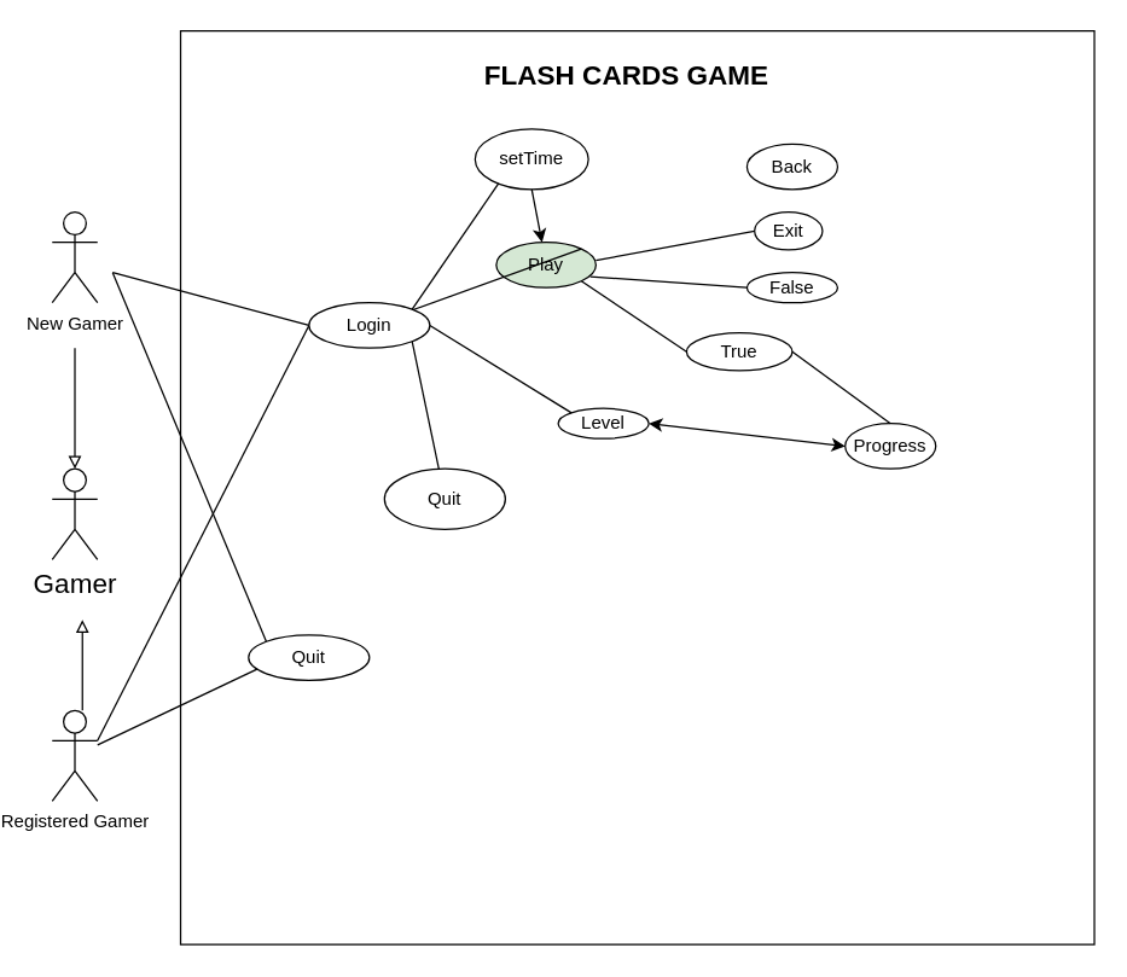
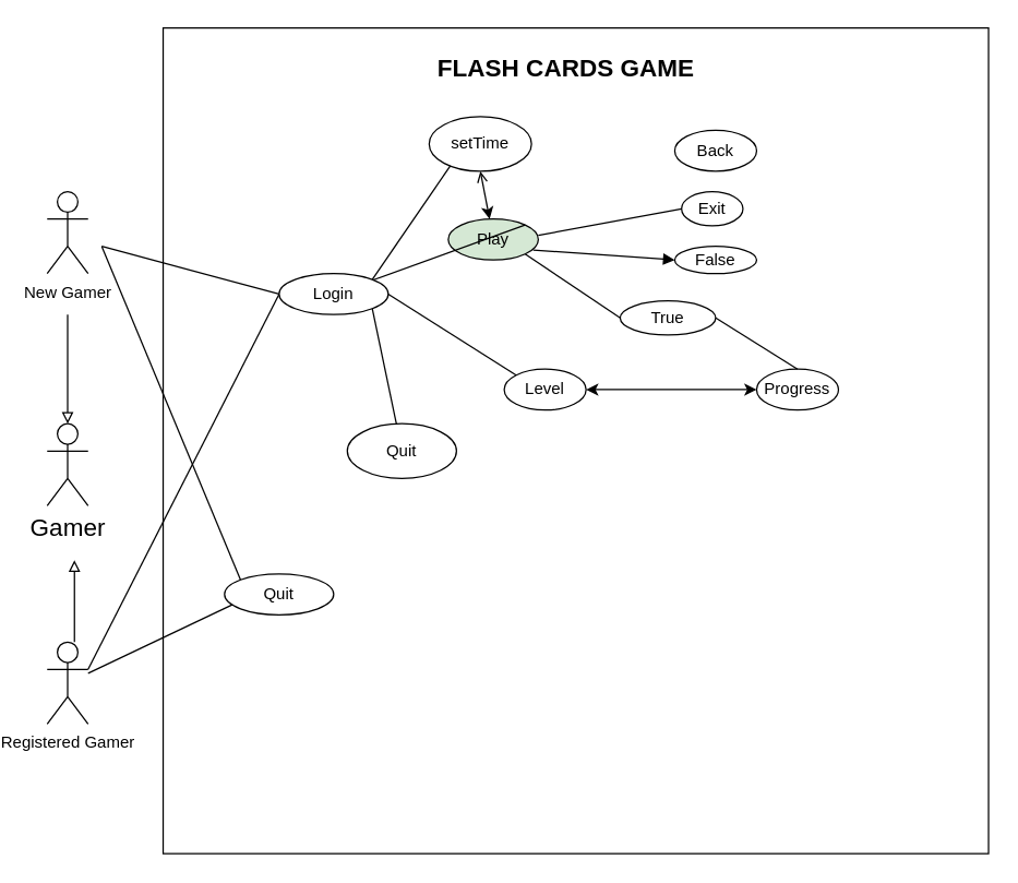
  <mxCell id="0" />
  <mxCell id="1" parent="0" />
  <mxCell id="2" value="" style="whiteSpace=wrap;html=1;aspect=fixed;fontSize=12;" parent="1" vertex="1"><mxGeometry x="105" y="20" width="605" height="605" as="geometry" /></mxCell>
  <mxCell id="3" value="&lt;font style=&quot;font-size: 18px;&quot;&gt;Gamer&lt;/font&gt;" style="shape=umlActor;verticalLabelPosition=bottom;verticalAlign=top;html=1;" parent="1" vertex="1"><mxGeometry x="20" y="310" width="30" height="60" as="geometry" /></mxCell>
  <mxCell id="4" value="Login" style="ellipse;whiteSpace=wrap;html=1;" parent="1" vertex="1"><mxGeometry x="190" y="200" width="80" height="30" as="geometry" /></mxCell>
  <mxCell id="5" value="Play" style="ellipse;whiteSpace=wrap;html=1;fillColor=#d5e8d4;" parent="1" vertex="1"><mxGeometry x="314" y="160" width="66" height="30" as="geometry" /></mxCell>
  <mxCell id="6" value="Quit" style="ellipse;whiteSpace=wrap;html=1;" parent="1" vertex="1"><mxGeometry x="150" y="420" width="80" height="30" as="geometry" /></mxCell>
  <mxCell id="7" value="" style="endArrow=none;html=1;rounded=0;entryX=0;entryY=0.5;entryDx=0;entryDy=0;" parent="1" target="4" edge="1"><mxGeometry width="50" height="50" relative="1" as="geometry"><mxPoint x="60" y="180" as="sourcePoint" /><mxPoint x="80" y="500" as="targetPoint" /></mxGeometry></mxCell>
  <mxCell id="8" value="" style="endArrow=none;html=1;rounded=0;entryX=0;entryY=0;entryDx=0;entryDy=0;" parent="1" target="6" edge="1"><mxGeometry width="50" height="50" relative="1" as="geometry"><mxPoint x="60" y="180" as="sourcePoint" /><mxPoint x="510" y="350" as="targetPoint" /><Array as="points" /></mxGeometry></mxCell>
  <mxCell id="9" value="&lt;font style=&quot;font-size: 18px;&quot;&gt;&lt;b&gt;FLASH CARDS GAME&lt;/b&gt;&lt;/font&gt;" style="text;html=1;align=center;verticalAlign=middle;resizable=0;points=[];autosize=1;strokeColor=none;fillColor=none;" parent="1" vertex="1"><mxGeometry x="300" y="40" width="200" height="20" as="geometry" /></mxCell>
  <mxCell id="10" value="Quit" style="ellipse;whiteSpace=wrap;html=1;" parent="1" vertex="1"><mxGeometry x="240" y="310" width="80" height="40" as="geometry" /></mxCell>
  <mxCell id="11" value="setTime" style="ellipse;whiteSpace=wrap;html=1;" parent="1" vertex="1"><mxGeometry x="300" y="85" width="75" height="40" as="geometry" /></mxCell>
  <mxCell id="12" value="Back" style="ellipse;whiteSpace=wrap;html=1;" parent="1" vertex="1"><mxGeometry x="480" y="95" width="60" height="30" as="geometry" /></mxCell>
  <mxCell id="13" value="&lt;font style=&quot;font-size: 12px;&quot;&gt;Registered Gamer&lt;/font&gt;" style="shape=umlActor;verticalLabelPosition=bottom;verticalAlign=top;html=1;" parent="1" vertex="1"><mxGeometry x="20" y="470" width="30" height="60" as="geometry" /></mxCell>
  <mxCell id="14" value="" style="endArrow=block;html=1;rounded=0;shadow=0;fontSize=12;endFill=0;" parent="1" edge="1"><mxGeometry width="50" height="50" relative="1" as="geometry"><mxPoint x="40" y="470" as="sourcePoint" /><mxPoint x="40" y="410" as="targetPoint" /></mxGeometry></mxCell>
  <mxCell id="15" value="&lt;font style=&quot;font-size: 12px;&quot;&gt;New Gamer&lt;/font&gt;" style="shape=umlActor;verticalLabelPosition=bottom;verticalAlign=top;html=1;" parent="1" vertex="1"><mxGeometry x="20" y="140" width="30" height="60" as="geometry" /></mxCell>
  <mxCell id="16" value="" style="endArrow=none;html=1;rounded=0;shadow=0;fontSize=12;exitX=1;exitY=0;exitDx=0;exitDy=0;entryX=0.207;entryY=0.9;entryDx=0;entryDy=0;entryPerimeter=0;" parent="1" source="4" target="11" edge="1"><mxGeometry width="50" height="50" relative="1" as="geometry"><mxPoint x="334" y="170" as="sourcePoint" /><mxPoint x="384" y="120" as="targetPoint" /></mxGeometry></mxCell>
  <mxCell id="17" value="" style="endArrow=block;html=1;rounded=0;shadow=0;fontSize=12;entryX=0.5;entryY=0;entryDx=0;entryDy=0;entryPerimeter=0;endFill=0;" parent="1" target="3" edge="1"><mxGeometry width="50" height="50" relative="1" as="geometry"><mxPoint x="35" y="230" as="sourcePoint" /><mxPoint x="100" y="190" as="targetPoint" /></mxGeometry></mxCell>
  <mxCell id="18" value="" style="endArrow=none;html=1;rounded=0;shadow=0;fontSize=12;entryX=1;entryY=1;entryDx=0;entryDy=0;" parent="1" source="10" target="4" edge="1"><mxGeometry width="50" height="50" relative="1" as="geometry"><mxPoint x="390" y="314" as="sourcePoint" /><mxPoint x="280" y="250" as="targetPoint" /></mxGeometry></mxCell>
  <mxCell id="19" value="" style="endArrow=none;html=1;rounded=0;shadow=0;fontSize=12;exitX=1;exitY=0;exitDx=0;exitDy=0;" parent="1" source="5" target="4" edge="1"><mxGeometry width="50" height="50" relative="1" as="geometry"><mxPoint x="470" y="180" as="sourcePoint" /><mxPoint x="520" y="130" as="targetPoint" /></mxGeometry></mxCell>
  <mxCell id="20" value="Exit" style="ellipse;whiteSpace=wrap;html=1;" parent="1" vertex="1"><mxGeometry x="485" y="140" width="45" height="25" as="geometry" /></mxCell>
  <mxCell id="21" value="False" style="ellipse;whiteSpace=wrap;html=1;" parent="1" vertex="1"><mxGeometry x="480" y="180" width="60" height="20" as="geometry" /></mxCell>
  <mxCell id="22" value="True" style="ellipse;whiteSpace=wrap;html=1;" parent="1" vertex="1"><mxGeometry x="440" y="220" width="70" height="25" as="geometry" /></mxCell>
  <mxCell id="23" value="" style="endArrow=none;html=1;rounded=0;shadow=0;fontSize=12;entryX=0;entryY=0.5;entryDx=0;entryDy=0;exitX=1;exitY=1;exitDx=0;exitDy=0;" parent="1" source="5" target="22" edge="1"><mxGeometry width="50" height="50" relative="1" as="geometry"><mxPoint x="420" y="440" as="sourcePoint" /><mxPoint x="470" y="390" as="targetPoint" /></mxGeometry></mxCell>
- <mxCell id="24" value="" style="endArrow=none;html=1;rounded=0;shadow=0;fontSize=12;exitX=0.943;exitY=0.757;exitDx=0;exitDy=0;exitPerimeter=0;entryX=0;entryY=0.5;entryDx=0;entryDy=0;" parent="1" source="5" target="21" edge="1"><mxGeometry width="50" height="50" relative="1" as="geometry"><mxPoint x="540" y="460" as="sourcePoint" /><mxPoint x="590" y="410" as="targetPoint" /></mxGeometry></mxCell>
+ <mxCell id="24" value="" style="endArrow=block;html=1;rounded=0;shadow=0;fontSize=12;exitX=0.943;exitY=0.757;exitDx=0;exitDy=0;exitPerimeter=0;entryX=0;entryY=0.5;entryDx=0;entryDy=0;" parent="1" source="5" target="21" edge="1"><mxGeometry width="50" height="50" relative="1" as="geometry"><mxPoint x="540" y="460" as="sourcePoint" /><mxPoint x="590" y="410" as="targetPoint" /></mxGeometry></mxCell>
  <mxCell id="25" value="" style="endArrow=none;html=1;rounded=0;shadow=0;fontSize=12;exitX=1;exitY=0.4;exitDx=0;exitDy=0;exitPerimeter=0;entryX=0;entryY=0.5;entryDx=0;entryDy=0;" parent="1" source="5" target="20" edge="1"><mxGeometry width="50" height="50" relative="1" as="geometry"><mxPoint x="660" y="250" as="sourcePoint" /><mxPoint x="530" y="200" as="targetPoint" /></mxGeometry></mxCell>
- <mxCell id="26" value="" style="endArrow=none;html=1;rounded=0;shadow=0;fontFamily=Helvetica;fontSize=12;fontColor=default;entryX=0.5;entryY=1;entryDx=0;entryDy=0;endFill=0;startArrow=classic;startFill=1;" parent="1" source="5" target="11" edge="1"><mxGeometry width="50" height="50" relative="1" as="geometry"><mxPoint x="430" y="200" as="sourcePoint" /><mxPoint x="480" y="150" as="targetPoint" /></mxGeometry></mxCell>
- <mxCell id="27" value="Level" style="ellipse;whiteSpace=wrap;html=1;" parent="1" vertex="1"><mxGeometry x="355" y="270" width="60" height="20" as="geometry" /></mxCell>
+ <mxCell id="26" value="" style="endArrow=open;html=1;rounded=0;shadow=0;fontFamily=Helvetica;fontSize=12;fontColor=default;entryX=0.5;entryY=1;entryDx=0;entryDy=0;endFill=0;startArrow=classic;startFill=1;" parent="1" source="5" target="11" edge="1"><mxGeometry width="50" height="50" relative="1" as="geometry"><mxPoint x="430" y="200" as="sourcePoint" /><mxPoint x="480" y="150" as="targetPoint" /></mxGeometry></mxCell>
+ <mxCell id="27" value="Level" style="ellipse;whiteSpace=wrap;html=1;" parent="1" vertex="1"><mxGeometry x="355" y="270" width="60" height="30" as="geometry" /></mxCell>
  <mxCell id="28" value="" style="endArrow=none;html=1;rounded=0;shadow=0;fontSize=12;entryX=0;entryY=0;entryDx=0;entryDy=0;exitX=1;exitY=0.5;exitDx=0;exitDy=0;" parent="1" source="4" target="27" edge="1"><mxGeometry width="50" height="50" relative="1" as="geometry"><mxPoint x="400" y="230" as="sourcePoint" /><mxPoint x="486.503" y="385.251" as="targetPoint" /></mxGeometry></mxCell>
- <mxCell id="29" value="Progress" style="ellipse;whiteSpace=wrap;html=1;" parent="1" vertex="1"><mxGeometry x="545" y="280" width="60" height="30" as="geometry" /></mxCell>
+ <mxCell id="29" value="Progress" style="ellipse;whiteSpace=wrap;html=1;" parent="1" vertex="1"><mxGeometry x="540" y="270" width="60" height="30" as="geometry" /></mxCell>
  <mxCell id="30" value="" style="endArrow=none;html=1;rounded=0;shadow=0;fontFamily=Helvetica;fontSize=12;fontColor=default;entryX=0.5;entryY=0;entryDx=0;entryDy=0;exitX=1;exitY=0.5;exitDx=0;exitDy=0;" parent="1" source="22" target="29" edge="1"><mxGeometry width="50" height="50" relative="1" as="geometry"><mxPoint x="360" y="330" as="sourcePoint" /><mxPoint x="410" y="280" as="targetPoint" /></mxGeometry></mxCell>
  <mxCell id="31" value="" style="endArrow=classic;html=1;rounded=0;shadow=0;fontFamily=Helvetica;fontSize=12;fontColor=default;entryX=1;entryY=0.5;entryDx=0;entryDy=0;exitX=0;exitY=0.5;exitDx=0;exitDy=0;startArrow=classic;startFill=1;endFill=1;" parent="1" source="29" target="27" edge="1"><mxGeometry width="50" height="50" relative="1" as="geometry"><mxPoint x="360" y="330" as="sourcePoint" /><mxPoint x="410" y="280" as="targetPoint" /></mxGeometry></mxCell>
  <mxCell id="32" value="" style="endArrow=none;html=1;rounded=0;entryX=0.075;entryY=0.75;entryDx=0;entryDy=0;entryPerimeter=0;" parent="1" source="13" target="6" edge="1"><mxGeometry width="50" height="50" relative="1" as="geometry"><mxPoint x="100" y="495" as="sourcePoint" /><mxPoint x="150" y="445" as="targetPoint" /></mxGeometry></mxCell>
  <mxCell id="33" value="" style="endArrow=none;html=1;rounded=0;entryX=0;entryY=0.5;entryDx=0;entryDy=0;" parent="1" target="4" edge="1"><mxGeometry width="50" height="50" relative="1" as="geometry"><mxPoint x="50" y="490" as="sourcePoint" /><mxPoint x="190" y="230" as="targetPoint" /></mxGeometry></mxCell>
